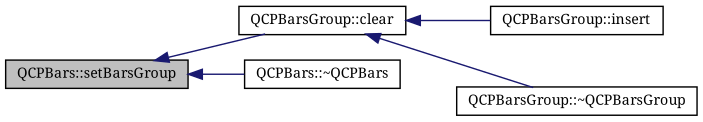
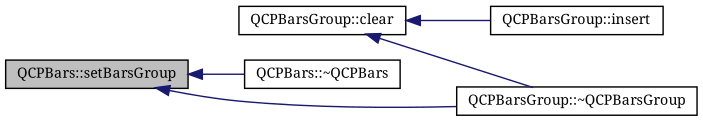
  digraph {
    fontname="Noto Serif"
    rankdir=LR
    node [color=black fillcolor=white fontname="Noto Serif" fontsize=10 shape=record style=filled]
    edge [color=midnightblue dir=back fontname="Noto Serif" fontsize=10 labelfontname=Helvetica labelfontsize=10 style=solid]
    n1 [fillcolor=grey75 fontcolor=black height=0.2 label="QCPBars::setBarsGroup" width=0.4]
    n2 [height=0.2 label="QCPBarsGroup::clear" width=0.4]
    n3 [height=0.2 label="QCPBars::~QCPBars" width=0.4]
    n4 [height=0.2 label="QCPBarsGroup::insert" width=0.4]
    n5 [height=0.2 label="QCPBarsGroup::~QCPBarsGroup" width=0.4]
-   n1 -> n2
+   n1 -> n5
    n1 -> n3
    n2 -> n4
    n2 -> n5
  }
